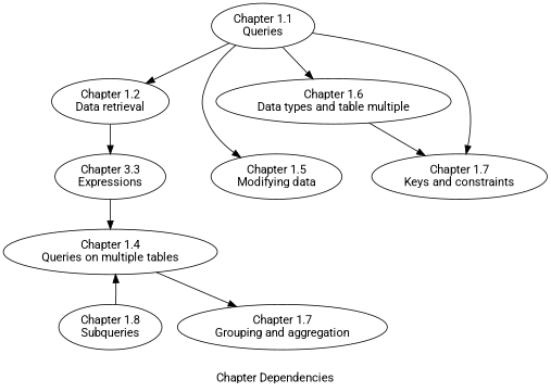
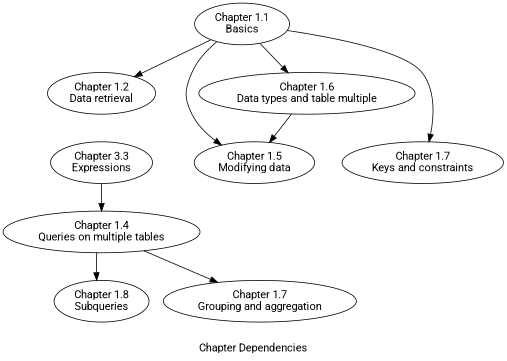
  digraph {
    fontname=Roboto
    label="Chapter Dependencies"
    node [fontname=Roboto]
    edge [fontname=Roboto]
-   n1 [label="Chapter 1.1\nQueries"]
+   n1 [label="Chapter 1.1\nBasics"]
    n2 [label="Chapter 1.2\nData retrieval"]
    n3 [label="Chapter 1.5\nModifying data"]
    n4 [label="Chapter 1.6\nData types and table multiple"]
    n5 [label="Chapter 1.7\nKeys and constraints"]
    n6 [label="Chapter 3.3\nExpressions"]
    n7 [label="Chapter 1.4\nQueries on multiple tables"]
    n8 [label="Chapter 1.8\nSubqueries"]
    n9 [label="Chapter 1.7\nGrouping and aggregation"]
    n1 -> n2
    n1 -> n3
    n1 -> n4
    n1 -> n5
-   n2 -> n6
-   n4 -> n5
+   n4 -> n3
    n6 -> n7
-   n8 -> n7
+   n7 -> n8
    n7 -> n9
  }
